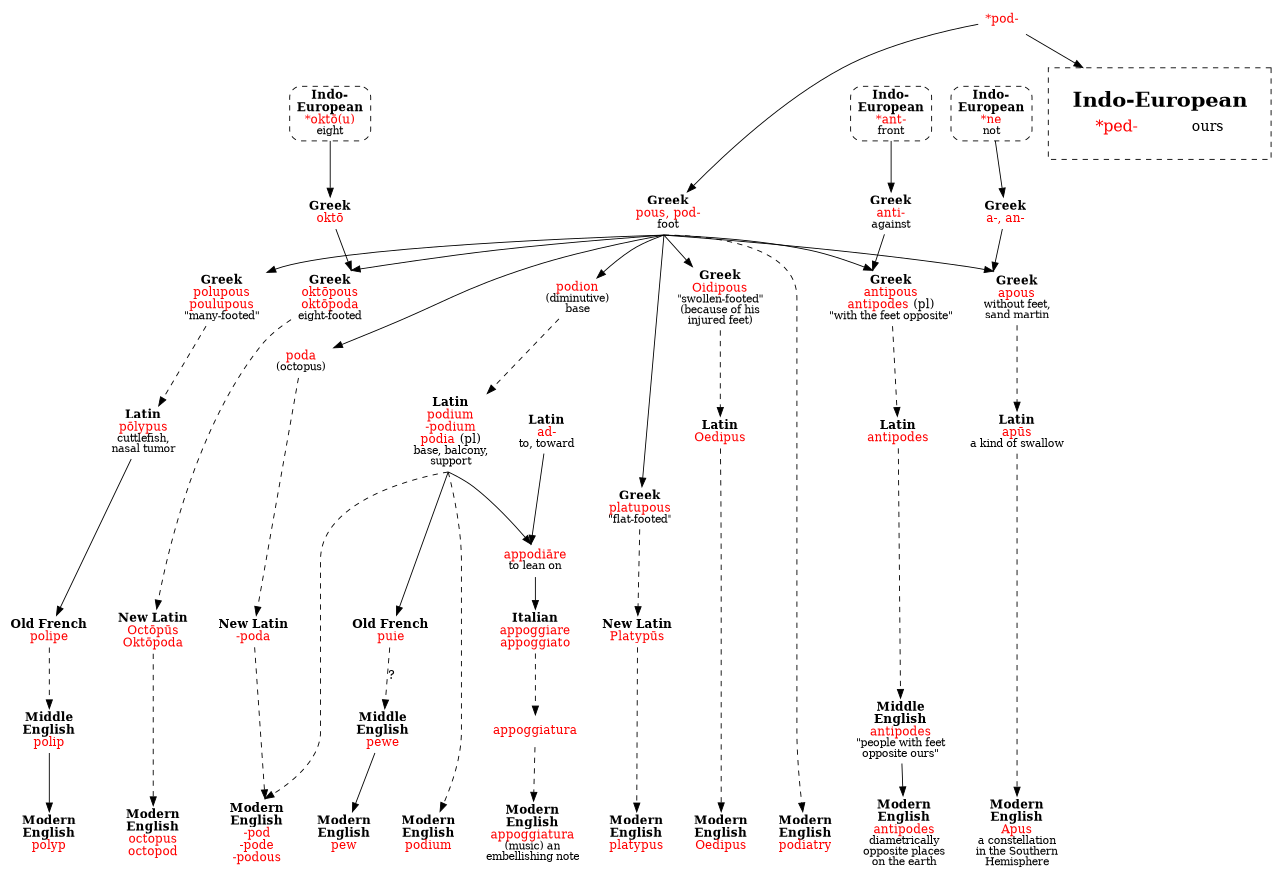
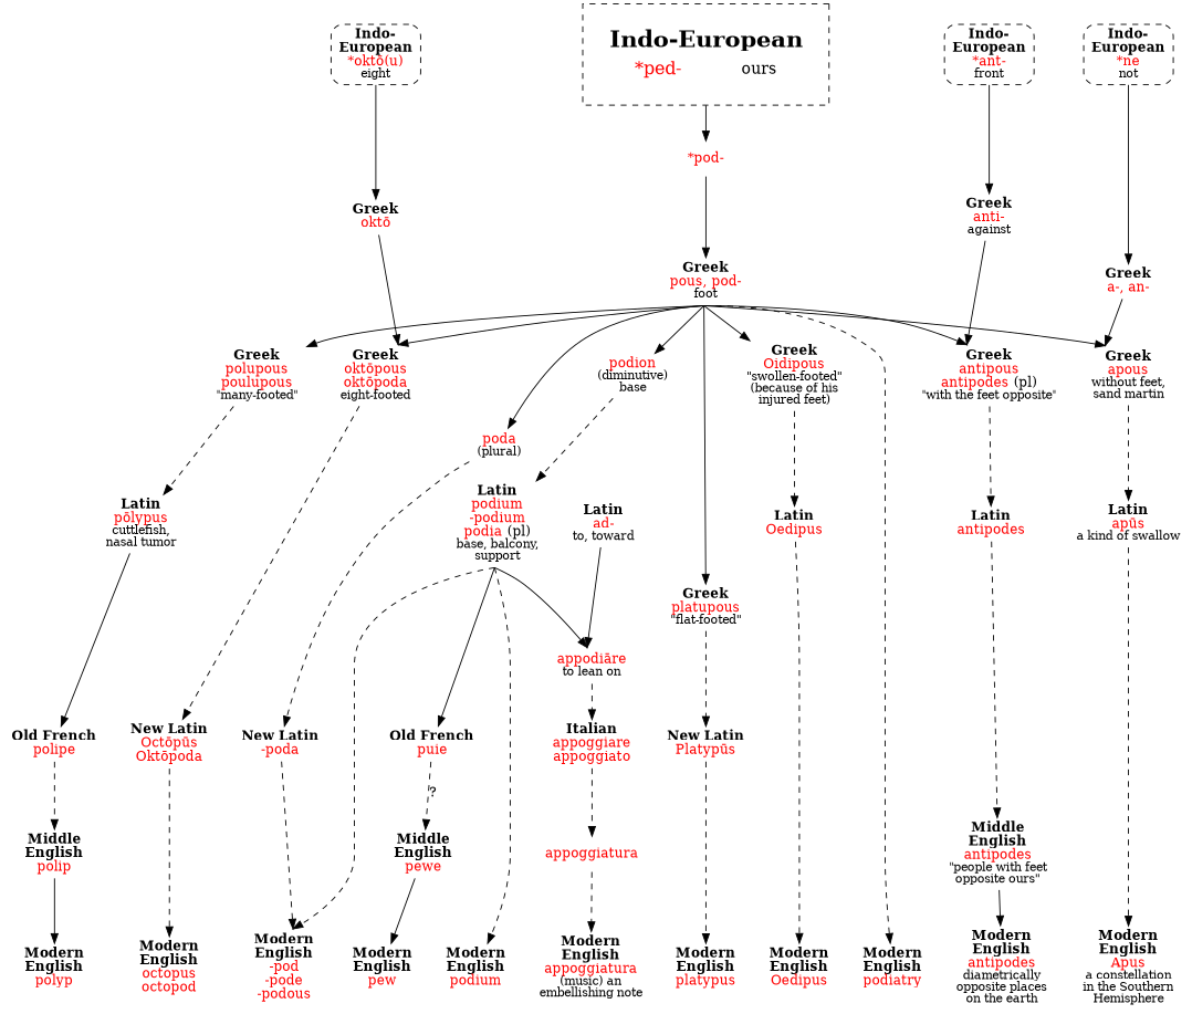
  strict digraph {
    node [shape=none]
    n1 [label=<<b>Modern<br/>English</b><br/><font color="red">podium</font>>]
    n2 [label=<<b>Modern<br/>English</b><br/><font color="red">pew</font>>]
    n3 [label=<<b>Modern<br/>English</b><br/><font color="red">-pod<br/>-pode<br/>-podous</font>>]
    n4 [label=<<b>Modern<br/>English</b><br/><font color="red">podiatry</font>>]
    n5 [label=<<b>Modern<br/>English</b><br/><font color="red">polyp</font>>]
    n6 [label=<<b>Modern<br/>English</b><br/><font color="red">octopus<br/>octopod</font>>]
    n7 [label=<<b>Modern<br/>English</b><br/><font color="red">platypus</font>>]
    n8 [label=<<b>Modern<br/>English</b><br/><font color="red">Oedipus</font>>]
    n9 [label=<<b>Modern<br/>English</b><br/><font color="red">antipodes</font><br/><font point-size="12">diametrically<br/>opposite places<br/>on the earth</font>>]
    n10 [label=<<b>Modern<br/>English</b><br/><font color="red">appoggiatura</font><br/><font point-size="12">(music) an<br/>embellishing note</font>>]
    n11 [label=<<b>Modern<br/>English</b><br/><font color="red">Apus</font><br/><font point-size="12">a constellation<br/>in the Southern<br/>Hemisphere</font>>]
    n12 [label=<<table border="0"><tr><td colspan="2"><font point-size="24"><b>Indo-European</b></font></td></tr><tr><td><font point-size="18" color="red">*ped-</font></td><td><font point-size="16">ours</font></td></tr></table>> margin=.3 peripheries=1 shape=rect style=dashed]
    n13 [label=<<b>Indo-<br/>European</b><br/><font color="red">*oktō(u)</font><br/><font point-size="12">eight</font>> shape=box style="dashed,rounded"]
    n14 [label=<<b>Indo-<br/>European</b><br/><font color="red">*ant-</font><br/><font point-size="12">front</font>> shape=box style="dashed,rounded"]
    n15 [label=<<b>Indo-<br/>European</b><br/><font color="red">*ne</font><br/><font point-size="12">not</font>> shape=box style="dashed,rounded"]
    n16 [label=<<b>Middle<br/>English</b><br/><font color="red">pewe</font>>]
    n17 [label=<<b>Middle<br/>English</b><br/><font color="red">polip</font>>]
    n18 [label=<<b>Middle<br/>English</b><br/><font color="red">antipodes</font><br/><font point-size="12">"people with feet<br/>opposite ours"</font>>]
    n19 [label=<<font color="red">appoggiatura</font>>]
    n20 [label=<<b>Old French</b><br/><font color="red">puie</font>>]
    n21 [label=<<b>New Latin</b><br/><font color="red">-poda</font>>]
    n22 [label=<<b>Old French</b><br/><font color="red">polipe</font>>]
    n23 [label=<<b>New Latin</b><br/><font color="red">Octōpūs<br/>Oktōpoda</font>>]
    n24 [label=<<b>New Latin</b><br/><font color="red">Platypūs</font>>]
    n25 [label=<<b>Italian</b><br/><font color="red">appoggiare<br/>appoggiato</font>>]
    n26 [label=<<b>Latin</b><br/><font color="red">podium<br/>-podium<br/>podia</font> (pl)<br/><font point-size="12">base, balcony,<br/>support</font>>]
    n27 [label=<<b>Latin</b><br/><font color="red">pōlypus</font><br/><font point-size="12">cuttlefish,<br/>nasal tumor</font>>]
    n28 [label=<<b>Latin</b><br/><font color="red">Oedipus</font>>]
    n29 [label=<<b>Latin</b><br/><font color="red">antipodes</font>>]
    n30 [label=<<b>Latin</b><br/><font color="red">ad-</font><br/><font point-size="12">to, toward</font>>]
    n31 [label=<<b>Latin</b><br/><font color="red">apūs</font><br/><font point-size="12">a kind of swallow</font>>]
    n32 [label=<<font color="red">*pod-</font>>]
    n33 [label=<<b>Greek</b><br/><font color="red">oktō</font>>]
    n34 [label=<<b>Greek</b><br/><font color="red">anti-</font><br/><font point-size="12">against</font>>]
    n35 [label=<<b>Greek</b><br/><font color="red">a-, an-</font>>]
    n36 [label=<<font color="red">appodiāre</font><br/><font point-size="12">to lean on</font>>]
    n37 [label=<<b>Greek</b><br/><font color="red">pous, pod-</font><br/><font point-size="12">foot</font>>]
    n38 [label=<<font color="red">podion</font><br/><font point-size="12">(diminutive)<br/>base</font>>]
-   n39 [label=<<font color="red">poda</font><br/><font point-size="12">(octopus)</font>>]
+   n39 [label=<<font color="red">poda</font><br/><font point-size="12">(plural)</font>>]
    n40 [label=<<b>Greek</b><br/><font color="red">polupous<br/>poulupous</font><br/><font point-size="12">"many-footed"</font>>]
    n41 [label=<<b>Greek</b><br/><font color="red">oktōpous<br/>oktōpoda</font><br/><font point-size="12">eight-footed</font>>]
    n42 [label=<<b>Greek</b><br/><font color="red">platupous</font><br/><font point-size="12">"flat-footed"</font>>]
    n43 [label=<<b>Greek</b><br/><font color="red">Oidipous</font><br/><font point-size="12">"swollen-footed"<br/>(because of his<br/>injured feet)</font>>]
    n44 [label=<<b>Greek</b><br/><font color="red">antipous<br/>antipodes</font> (pl)<br/><font point-size="12">"with the feet opposite"</font>>]
    n45 [label=<<b>Greek</b><br/><font color="red">apous</font><br/><font point-size="12">without feet,<br/>sand martin</font>>]
    subgraph sub_1 {
      rank=same
      n1
      n2
      n3
      n4
      n5
      n6
      n7
      n8
      n9
      n10
      n11
    }
    subgraph sub_2 {
      rank=same
      n12
      n13
      n14
      n15
    }
    subgraph sub_3 {
      rank=same
      n16
      n17
      n18
      n19
    }
    subgraph sub_4 {
      rank=same
      n20
      n21
      n22
      n23
      n24
      n25
    }
    subgraph sub_5 {
      rank=same
      n26
      n27
      n28
      n29
      n30
      n31
    }
-   n32 -> n12
+   n12 -> n32
    n13 -> n33
    n14 -> n34
    n15 -> n35
    n16 -> n2
    n17 -> n5
    n18 -> n9
    n19 -> n10 [style=dashed]
    n20 -> n16 [label="?" style=dashed]
    n21 -> n3 [samehead=1 style=dashed]
    n22 -> n17 [style=dashed]
    n23 -> n6 [style=dashed]
    n24 -> n7 [style=dashed]
    n25 -> n19 [style=dashed weight=5]
    n26 -> n1 [sametail=1 style=dashed]
    n26 -> n3 [samehead=1 sametail=1 style=dashed]
    n26 -> n20 [sametail=1]
    n26 -> n36 [samehead=1 sametail=1]
    n27 -> n22
    n28 -> n8 [style=dashed]
    n29 -> n18 [style=dashed]
    n30 -> n36 [samehead=1]
    n31 -> n11 [style=dashed]
    n32 -> n37
    n33 -> n41 [samehead=1]
    n34 -> n44 [samehead=1]
    n35 -> n45 [samehead=1]
-   n36 -> n25
+   n36 -> n25 [style=dashed]
    n37 -> n4 [sametail=1 style=dashed]
    n37 -> n38 [sametail=1]
    n37 -> n39 [sametail=1]
    n37 -> n40 [sametail=1]
    n37 -> n41 [samehead=1 sametail=1]
    n37 -> n42 [sametail=1]
    n37 -> n43 [sametail=1]
    n37 -> n44 [samehead=1 sametail=1]
    n37 -> n45 [samehead=1 sametail=1]
    n38 -> n26 [sametail=1 style=dashed]
    n39 -> n21 [style=dashed]
    n40 -> n27 [style=dashed]
    n41 -> n23 [style=dashed]
    n42 -> n24 [style=dashed]
    n43 -> n28 [style=dashed weight=2]
    n44 -> n29 [style=dashed]
    n45 -> n31 [style=dashed weight=2]
  }
